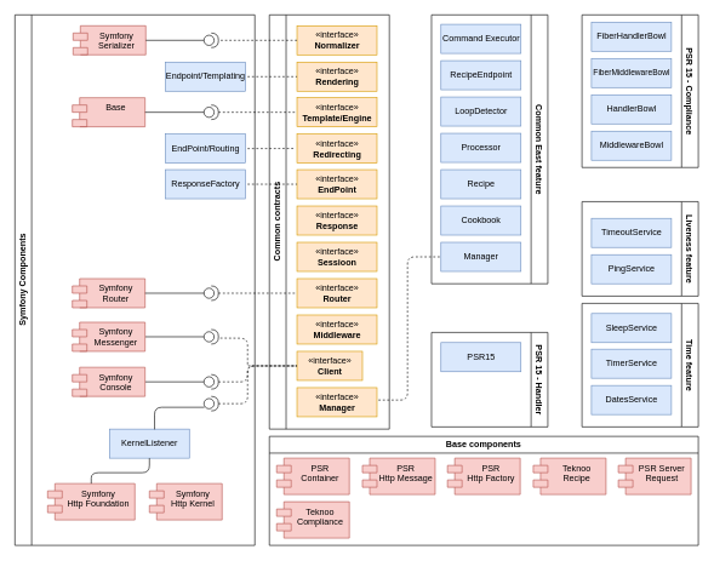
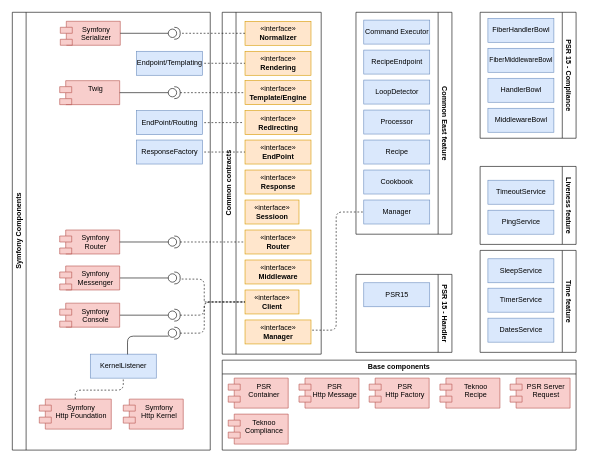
  <mxCell id="0" />
  <mxCell id="1" parent="0" />
  <mxCell id="2" value="Symfony Components" style="swimlane;horizontal=0;whiteSpace=wrap;html=1;" parent="1" vertex="1"><mxGeometry x="20" y="20" width="330" height="730" as="geometry" /></mxCell>
  <mxCell id="3" value="Symfony&#10;Http Foundation" style="shape=module;align=left;spacingLeft=20;align=center;verticalAlign=top;fillColor=#f8cecc;strokeColor=#b85450;" parent="2" vertex="1"><mxGeometry x="45" y="645" width="120" height="50" as="geometry" /></mxCell>
  <mxCell id="4" value="Symfony&#10;Http Kernel" style="shape=module;align=left;spacingLeft=20;align=center;verticalAlign=top;fillColor=#f8cecc;strokeColor=#b85450;" parent="2" vertex="1"><mxGeometry x="185" y="645" width="100" height="50" as="geometry" /></mxCell>
  <mxCell id="5" value="" style="shape=providedRequiredInterface;html=1;verticalLabelPosition=bottom;sketch=0;" parent="2" vertex="1"><mxGeometry x="260" y="124" width="20" height="20" as="geometry" /></mxCell>
  <mxCell id="6" value="" style="rounded=0;orthogonalLoop=1;jettySize=auto;html=1;endArrow=none;endFill=0;" parent="2" source="7" target="9" edge="1"><mxGeometry relative="1" as="geometry" /></mxCell>
  <mxCell id="7" value="Symfony&#10;Console" style="shape=module;align=left;spacingLeft=20;align=center;verticalAlign=top;fillColor=#f8cecc;strokeColor=#b85450;" parent="2" vertex="1"><mxGeometry x="79" y="485" width="100" height="40" as="geometry" /></mxCell>
  <mxCell id="8" value="" style="shape=providedRequiredInterface;html=1;verticalLabelPosition=bottom;sketch=0;" parent="2" vertex="1"><mxGeometry x="260" y="373" width="20" height="20" as="geometry" /></mxCell>
  <mxCell id="9" value="" style="shape=providedRequiredInterface;html=1;verticalLabelPosition=bottom;sketch=0;" parent="2" vertex="1"><mxGeometry x="260" y="495" width="20" height="20" as="geometry" /></mxCell>
  <mxCell id="10" value="" style="shape=providedRequiredInterface;html=1;verticalLabelPosition=bottom;sketch=0;" parent="2" vertex="1"><mxGeometry x="260" y="525" width="20" height="20" as="geometry" /></mxCell>
  <mxCell id="11" value="" style="edgeStyle=orthogonalEdgeStyle;rounded=0;orthogonalLoop=1;jettySize=auto;html=1;endArrow=none;endFill=0;" parent="2" source="12" target="13" edge="1"><mxGeometry relative="1" as="geometry" /></mxCell>
  <mxCell id="12" value="Symfony&#10;Messenger" style="shape=module;align=left;spacingLeft=20;align=center;verticalAlign=top;fillColor=#f8cecc;strokeColor=#b85450;" parent="2" vertex="1"><mxGeometry x="79" y="423" width="100" height="40" as="geometry" /></mxCell>
  <mxCell id="13" value="" style="shape=providedRequiredInterface;html=1;verticalLabelPosition=bottom;sketch=0;" parent="2" vertex="1"><mxGeometry x="260" y="433" width="20" height="20" as="geometry" /></mxCell>
  <mxCell id="14" value="" style="shape=providedRequiredInterface;html=1;verticalLabelPosition=bottom;sketch=0;" parent="2" vertex="1"><mxGeometry x="260" y="25" width="20" height="20" as="geometry" /></mxCell>
  <mxCell id="15" value="ResponseFactory" style="html=1;fillColor=#dae8fc;strokeColor=#6c8ebf;" parent="2" vertex="1"><mxGeometry x="207" y="213" width="110" height="40" as="geometry" /></mxCell>
  <mxCell id="16" value="Endpoint/Templating" style="html=1;fillColor=#dae8fc;strokeColor=#6c8ebf;" parent="2" vertex="1"><mxGeometry x="207" y="65" width="110" height="40" as="geometry" /></mxCell>
  <mxCell id="17" value="KernelListener" style="html=1;fillColor=#dae8fc;strokeColor=#6c8ebf;" parent="2" vertex="1"><mxGeometry x="130" y="570" width="110" height="40" as="geometry" /></mxCell>
  <mxCell id="18" value="" style="endArrow=none;html=1;rounded=1;entryX=0.03;entryY=0.75;entryDx=0;entryDy=0;endFill=0;entryPerimeter=0;exitX=0.565;exitY=0.01;exitDx=0;exitDy=0;exitPerimeter=0;" parent="2" source="17" target="10" edge="1"><mxGeometry width="50" height="50" relative="1" as="geometry"><mxPoint x="150" y="650" as="sourcePoint" /><mxPoint x="195" y="620" as="targetPoint" /><Array as="points"><mxPoint x="192" y="540" /></Array></mxGeometry></mxCell>
- <mxCell id="19" value="" style="endArrow=none;html=1;rounded=1;entryX=0.5;entryY=1;entryDx=0;entryDy=0;endFill=0;exitX=0.5;exitY=0;exitDx=0;exitDy=0;" parent="2" target="17" edge="1" source="3"><mxGeometry width="50" height="50" relative="1" as="geometry"><mxPoint x="140" y="640" as="sourcePoint" /><mxPoint x="290" y="480" as="targetPoint" /><Array as="points"><mxPoint x="105" y="630" /><mxPoint x="185" y="630" /></Array></mxGeometry></mxCell>
+ <mxCell id="19" value="" style="endArrow=none;html=1;rounded=1;entryX=0.5;entryY=1;entryDx=0;entryDy=0;endFill=0;exitX=0.5;exitY=0;exitDx=0;exitDy=0;dashed=1;" parent="2" target="17" edge="1" source="3"><mxGeometry width="50" height="50" relative="1" as="geometry"><mxPoint x="140" y="640" as="sourcePoint" /><mxPoint x="290" y="480" as="targetPoint" /><Array as="points"><mxPoint x="105" y="630" /><mxPoint x="185" y="630" /></Array></mxGeometry></mxCell>
  <mxCell id="20" value="Base components" style="swimlane;whiteSpace=wrap;html=1;" parent="1" vertex="1"><mxGeometry x="370" y="600" width="590" height="150" as="geometry" /></mxCell>
  <mxCell id="21" value="Teknoo&#10;Recipe" style="shape=module;align=left;spacingLeft=20;align=center;verticalAlign=top;fillColor=#f8cecc;strokeColor=#b85450;" parent="20" vertex="1"><mxGeometry x="363" y="30" width="100" height="50" as="geometry" /></mxCell>
  <mxCell id="22" value="PSR&#10;Container" style="shape=module;align=left;spacingLeft=20;align=center;verticalAlign=top;fillColor=#f8cecc;strokeColor=#b85450;" parent="20" vertex="1"><mxGeometry x="10" y="30" width="100" height="50" as="geometry" /></mxCell>
  <mxCell id="23" value="PSR&#10;Http Message" style="shape=module;align=left;spacingLeft=20;align=center;verticalAlign=top;fillColor=#f8cecc;strokeColor=#b85450;" parent="20" vertex="1"><mxGeometry x="128" y="30" width="100" height="50" as="geometry" /></mxCell>
  <mxCell id="24" value="PSR&#10;Http Factory" style="shape=module;align=left;spacingLeft=20;align=center;verticalAlign=top;fillColor=#f8cecc;strokeColor=#b85450;" parent="20" vertex="1"><mxGeometry x="245" y="30" width="100" height="50" as="geometry" /></mxCell>
  <mxCell id="25" value="PSR Server &#10;Request" style="shape=module;align=left;spacingLeft=20;align=center;verticalAlign=top;fillColor=#f8cecc;strokeColor=#b85450;" vertex="1" parent="20"><mxGeometry x="480" y="30" width="100" height="50" as="geometry" /></mxCell>
  <mxCell id="26" value="Teknoo&#10;Compliance" style="shape=module;align=left;spacingLeft=20;align=center;verticalAlign=top;fillColor=#f8cecc;strokeColor=#b85450;" parent="20" vertex="1"><mxGeometry x="10" y="90" width="100" height="50" as="geometry" /></mxCell>
  <mxCell id="27" value="Common contracts" style="swimlane;horizontal=0;whiteSpace=wrap;html=1;" parent="1" vertex="1"><mxGeometry x="370" y="20" width="165" height="570" as="geometry" /></mxCell>
  <mxCell id="28" value="«interface»&lt;br&gt;&lt;b&gt;Middleware&lt;/b&gt;" style="html=1;fillColor=#ffe6cc;strokeColor=#d79b00;" parent="27" vertex="1"><mxGeometry x="38" y="413" width="110" height="40" as="geometry" /></mxCell>
  <mxCell id="29" value="«interface»&lt;br&gt;&lt;b&gt;Response&lt;/b&gt;" style="html=1;fillColor=#ffe6cc;strokeColor=#d79b00;" parent="27" vertex="1"><mxGeometry x="38" y="263" width="110" height="40" as="geometry" /></mxCell>
  <mxCell id="30" value="«interface»&lt;br&gt;&lt;b&gt;EndPoint&lt;/b&gt;&lt;span style=&quot;color: rgba(0, 0, 0, 0); font-family: monospace; font-size: 0px; text-align: start;&quot;&gt;%3CmxGraphModel%3E%3Croot%3E%3CmxCell%20id%3D%220%22%2F%3E%3CmxCell%20id%3D%221%22%20parent%3D%220%22%2F%3E%3CmxCell%20id%3D%222%22%20value%3D%22%C2%ABinterface%C2%BB%26lt%3Bbr%26gt%3B%26lt%3Bb%26gt%3BResponse%26lt%3B%2Fb%26gt%3B%22%20style%3D%22html%3D1%3B%22%20vertex%3D%221%22%20parent%3D%221%22%3E%3CmxGeometry%20x%3D%22414%22%20y%3D%22360%22%20width%3D%22110%22%20height%3D%2240%22%20as%3D%22geometry%22%2F%3E%3C%2FmxCell%3E%3C%2Froot%3E%3C%2FmxGraphModel%3E&lt;/span&gt;" style="html=1;fillColor=#ffe6cc;strokeColor=#d79b00;" parent="27" vertex="1"><mxGeometry x="38" y="213" width="110" height="40" as="geometry" /></mxCell>
  <mxCell id="31" value="«interface»&lt;br&gt;&lt;div style=&quot;text-align: center;&quot;&gt;&lt;span style=&quot;text-align: start; background-color: initial;&quot;&gt;&lt;b&gt;Template/Engine&lt;/b&gt;&lt;/span&gt;&lt;span style=&quot;color: rgba(0, 0, 0, 0); font-family: monospace; font-size: 0px; text-align: start; background-color: initial;&quot;&gt;%3CmxGraphModel%3E%3Croot%3E%3CmxCell%20id%3D%220%22%2F%3E%3CmxCell%20id%3D%221%22%20parent%3D%220%22%2F%3E%3CmxCell%20id%3D%222%22%20value%3D%22%C2%ABinterface%C2%BB%26lt%3Bbr%26gt%3B%26lt%3Bb%26gt%3BResponse%26lt%3B%2Fb%26gt%3B%22%20style%3D%22html%3D1%3B%22%20vertex%3D%221%22%20parent%3D%221%22%3E%3CmxGeometry%20x%3D%22414%22%20y%3D%22360%22%20width%3D%22110%22%20height%3D%2240%22%20as%3D%22geometry%22%2F%3E%3C%2FmxCell%3E%3C%2Froot%3E%3C%2FmxGraphModel%3E&lt;/span&gt;&lt;/div&gt;" style="html=1;fillColor=#ffe6cc;strokeColor=#d79b00;" parent="27" vertex="1"><mxGeometry x="38" y="114" width="110" height="40" as="geometry" /></mxCell>
  <mxCell id="32" value="«interface»&lt;br&gt;&lt;b&gt;Rendering&lt;/b&gt;&lt;span style=&quot;color: rgba(0, 0, 0, 0); font-family: monospace; font-size: 0px; text-align: start;&quot;&gt;%3CmxGraphModel%3E%3Croot%3E%3CmxCell%20id%3D%220%22%2F%3E%3CmxCell%20id%3D%221%22%20parent%3D%220%22%2F%3E%3CmxCell%20id%3D%222%22%20value%3D%22%C2%ABinterface%C2%BB%26lt%3Bbr%26gt%3B%26lt%3Bb%26gt%3BResponse%26lt%3B%2Fb%26gt%3B%22%20style%3D%22html%3D1%3B%22%20vertex%3D%221%22%20parent%3D%221%22%3E%3CmxGeometry%20x%3D%22414%22%20y%3D%22360%22%20width%3D%22110%22%20height%3D%2240%22%20as%3D%22geometry%22%2F%3E%3C%2FmxCell%3E%3C%2Froot%3E%3C%2FmxGraphModel%3E&lt;/span&gt;" style="html=1;fillColor=#ffe6cc;strokeColor=#d79b00;" parent="27" vertex="1"><mxGeometry x="38" y="65" width="110" height="40" as="geometry" /></mxCell>
  <mxCell id="33" value="«interface»&lt;br&gt;&lt;b&gt;Client&lt;/b&gt;" style="html=1;fillColor=#ffe6cc;strokeColor=#d79b00;" parent="27" vertex="1"><mxGeometry x="38" y="463" width="90" height="40" as="geometry" /></mxCell>
  <mxCell id="34" value="«interface»&lt;br&gt;&lt;b&gt;Manager&lt;/b&gt;" style="html=1;fillColor=#ffe6cc;strokeColor=#d79b00;" parent="27" vertex="1"><mxGeometry x="38" y="513" width="110" height="40" as="geometry" /></mxCell>
  <mxCell id="35" value="«interface»&lt;br&gt;&lt;b&gt;Normalizer&lt;/b&gt;" style="html=1;fillColor=#ffe6cc;strokeColor=#d79b00;" parent="27" vertex="1"><mxGeometry x="38" y="15" width="110" height="40" as="geometry" /></mxCell>
  <mxCell id="36" value="«interface»&lt;br&gt;&lt;b&gt;Router&lt;/b&gt;" style="html=1;fillColor=#ffe6cc;strokeColor=#d79b00;" parent="27" vertex="1"><mxGeometry x="38" y="363" width="110" height="40" as="geometry" /></mxCell>
- <mxCell id="37" value="«interface»&lt;br&gt;&lt;b&gt;Sessioon&lt;/b&gt;" style="html=1;fillColor=#ffe6cc;strokeColor=#d79b00;" parent="27" vertex="1"><mxGeometry x="38" y="313" width="110" height="40" as="geometry" /></mxCell>
+ <mxCell id="37" value="«interface»&lt;br&gt;&lt;b&gt;Sessioon&lt;/b&gt;" style="html=1;fillColor=#ffe6cc;strokeColor=#d79b00;" parent="27" vertex="1"><mxGeometry x="38" y="313" width="90" height="40" as="geometry" /></mxCell>
  <mxCell id="38" value="«interface»&lt;br&gt;&lt;b&gt;Redirecting&lt;/b&gt;&lt;span style=&quot;color: rgba(0, 0, 0, 0); font-family: monospace; font-size: 0px; text-align: start;&quot;&gt;%3CmxGraphModel%3E%3Croot%3E%3CmxCell%20id%3D%220%22%2F%3E%3CmxCell%20id%3D%221%22%20parent%3D%220%22%2F%3E%3CmxCell%20id%3D%222%22%20value%3D%22%C2%ABinterface%C2%BB%26lt%3Bbr%26gt%3B%26lt%3Bb%26gt%3BResponse%26lt%3B%2Fb%26gt%3B%22%20style%3D%22html%3D1%3B%22%20vertex%3D%221%22%20parent%3D%221%22%3E%3CmxGeometry%20x%3D%22414%22%20y%3D%22360%22%20width%3D%22110%22%20height%3D%2240%22%20as%3D%22geometry%22%2F%3E%3C%2FmxCell%3E%3C%2Froot%3E%3C%2FmxGraphModel%3E&lt;/span&gt;" style="html=1;fillColor=#ffe6cc;strokeColor=#d79b00;" parent="27" vertex="1"><mxGeometry x="38" y="164" width="110" height="40" as="geometry" /></mxCell>
- <mxCell id="39" value="Base" style="shape=module;align=left;spacingLeft=20;align=center;verticalAlign=top;fillColor=#f8cecc;strokeColor=#b85450;" parent="27" vertex="1"><mxGeometry x="-271" y="114" width="100" height="40" as="geometry" /></mxCell>
+ <mxCell id="39" value="Twig" style="shape=module;align=left;spacingLeft=20;align=center;verticalAlign=top;fillColor=#f8cecc;strokeColor=#b85450;" parent="27" vertex="1"><mxGeometry x="-271" y="114" width="100" height="40" as="geometry" /></mxCell>
  <mxCell id="40" value="Symfony&#10;Router" style="shape=module;align=left;spacingLeft=20;align=center;verticalAlign=top;fillColor=#f8cecc;strokeColor=#b85450;" parent="27" vertex="1"><mxGeometry x="-271" y="363" width="100" height="40" as="geometry" /></mxCell>
  <mxCell id="41" value="Symfony&#10;Serializer" style="shape=module;align=left;spacingLeft=20;align=center;verticalAlign=top;fillColor=#f8cecc;strokeColor=#b85450;" parent="27" vertex="1"><mxGeometry x="-270" y="15" width="100" height="40" as="geometry" /></mxCell>
  <mxCell id="42" value="EndPoint/Routing" style="html=1;fillColor=#dae8fc;strokeColor=#6c8ebf;" parent="27" vertex="1"><mxGeometry x="-143" y="164" width="110" height="40" as="geometry" /></mxCell>
  <mxCell id="43" value="" style="endArrow=none;html=1;rounded=0;entryX=-0.027;entryY=0.496;entryDx=0;entryDy=0;dashed=1;entryPerimeter=0;" parent="27" target="38" edge="1"><mxGeometry width="50" height="50" relative="1" as="geometry"><mxPoint x="-30" y="184" as="sourcePoint" /><mxPoint x="58" y="154" as="targetPoint" /></mxGeometry></mxCell>
  <mxCell id="44" value="Common East feature" style="swimlane;horizontal=0;whiteSpace=wrap;html=1;rotation=-180;" parent="1" vertex="1"><mxGeometry x="593" y="20" width="160" height="370" as="geometry" /></mxCell>
  <mxCell id="45" value="Manager" style="html=1;fillColor=#dae8fc;strokeColor=#6c8ebf;" parent="44" vertex="1"><mxGeometry x="13" y="313" width="110" height="40" as="geometry" /></mxCell>
  <mxCell id="46" value="Cookbook" style="html=1;fillColor=#dae8fc;strokeColor=#6c8ebf;" parent="44" vertex="1"><mxGeometry x="13" y="263" width="110" height="40" as="geometry" /></mxCell>
  <mxCell id="47" value="Recipe" style="html=1;fillColor=#dae8fc;strokeColor=#6c8ebf;" parent="44" vertex="1"><mxGeometry x="13" y="213" width="110" height="40" as="geometry" /></mxCell>
  <mxCell id="48" value="Processor" style="html=1;fillColor=#dae8fc;strokeColor=#6c8ebf;" parent="44" vertex="1"><mxGeometry x="13" y="163" width="110" height="40" as="geometry" /></mxCell>
  <mxCell id="49" value="LoopDetector" style="html=1;fillColor=#dae8fc;strokeColor=#6c8ebf;" parent="44" vertex="1"><mxGeometry x="13" y="113" width="110" height="40" as="geometry" /></mxCell>
  <mxCell id="50" value="RecipeEndpoint" style="html=1;fillColor=#dae8fc;strokeColor=#6c8ebf;" parent="44" vertex="1"><mxGeometry x="13" y="63" width="110" height="40" as="geometry" /></mxCell>
  <mxCell id="51" value="Command Executor" style="html=1;fillColor=#dae8fc;strokeColor=#6c8ebf;" parent="44" vertex="1"><mxGeometry x="13" y="13" width="110" height="40" as="geometry" /></mxCell>
  <mxCell id="52" value="Time feature" style="swimlane;horizontal=0;whiteSpace=wrap;html=1;rotation=-180;" parent="1" vertex="1"><mxGeometry x="800" y="417" width="160" height="170" as="geometry" /></mxCell>
  <mxCell id="53" value="DatesService" style="html=1;fillColor=#dae8fc;strokeColor=#6c8ebf;" parent="52" vertex="1"><mxGeometry x="13" y="113" width="110" height="40" as="geometry" /></mxCell>
  <mxCell id="54" value="TimerService" style="html=1;fillColor=#dae8fc;strokeColor=#6c8ebf;" parent="52" vertex="1"><mxGeometry x="13" y="63" width="110" height="40" as="geometry" /></mxCell>
  <mxCell id="55" value="SleepService" style="html=1;fillColor=#dae8fc;strokeColor=#6c8ebf;" parent="52" vertex="1"><mxGeometry x="13" y="14" width="110" height="40" as="geometry" /></mxCell>
  <mxCell id="56" value="Liveness feature" style="swimlane;horizontal=0;whiteSpace=wrap;html=1;rotation=-180;" parent="1" vertex="1"><mxGeometry x="800" y="277" width="160" height="130" as="geometry" /></mxCell>
  <mxCell id="57" value="PingService" style="html=1;fillColor=#dae8fc;strokeColor=#6c8ebf;" parent="56" vertex="1"><mxGeometry x="13" y="73" width="110" height="40" as="geometry" /></mxCell>
  <mxCell id="58" value="TimeoutService" style="html=1;fillColor=#dae8fc;strokeColor=#6c8ebf;" parent="56" vertex="1"><mxGeometry x="13" y="23" width="110" height="40" as="geometry" /></mxCell>
  <mxCell id="59" value="" style="edgeStyle=orthogonalEdgeStyle;rounded=0;orthogonalLoop=1;jettySize=auto;html=1;endArrow=none;endFill=0;" parent="1" source="41" target="14" edge="1"><mxGeometry relative="1" as="geometry" /></mxCell>
  <mxCell id="60" value="" style="edgeStyle=orthogonalEdgeStyle;rounded=0;orthogonalLoop=1;jettySize=auto;html=1;endArrow=none;endFill=0;" parent="1" source="39" target="5" edge="1"><mxGeometry relative="1" as="geometry" /></mxCell>
  <mxCell id="61" value="" style="edgeStyle=orthogonalEdgeStyle;rounded=0;orthogonalLoop=1;jettySize=auto;html=1;endArrow=none;endFill=0;" parent="1" source="40" target="8" edge="1"><mxGeometry relative="1" as="geometry" /></mxCell>
  <mxCell id="62" value="" style="endArrow=none;html=1;rounded=0;entryX=1;entryY=0.5;entryDx=0;entryDy=0;entryPerimeter=0;dashed=1;" parent="1" source="35" target="14" edge="1"><mxGeometry width="50" height="50" relative="1" as="geometry"><mxPoint x="260" y="140" as="sourcePoint" /><mxPoint x="310" y="90" as="targetPoint" /></mxGeometry></mxCell>
  <mxCell id="63" value="" style="endArrow=none;html=1;rounded=0;entryX=0;entryY=0.5;entryDx=0;entryDy=0;exitX=1;exitY=0.5;exitDx=0;exitDy=0;exitPerimeter=0;dashed=1;" parent="1" source="5" target="31" edge="1"><mxGeometry width="50" height="50" relative="1" as="geometry"><mxPoint x="260" y="180" as="sourcePoint" /><mxPoint x="310" as="targetPoint" y="130" /></mxGeometry></mxCell>
  <mxCell id="64" value="" style="endArrow=none;html=1;rounded=0;exitX=1;exitY=0.5;exitDx=0;exitDy=0;exitPerimeter=0;dashed=1;" parent="1" source="8" target="36" edge="1"><mxGeometry width="50" height="50" relative="1" as="geometry"><mxPoint x="260" y="370" as="sourcePoint" /><mxPoint x="400" y="400" as="targetPoint" /></mxGeometry></mxCell>
  <mxCell id="65" value="" style="endArrow=none;html=1;rounded=1;entryX=0;entryY=0.5;entryDx=0;entryDy=0;exitX=1.123;exitY=0.588;exitDx=0;exitDy=0;exitPerimeter=0;dashed=1;" parent="1" source="13" target="33" edge="1"><mxGeometry width="50" height="50" relative="1" as="geometry"><mxPoint x="260" y="490" as="sourcePoint" /><mxPoint x="310" y="440" as="targetPoint" /><Array as="points"><mxPoint x="340" y="465" /><mxPoint x="340" y="500" /><mxPoint x="340" y="503" /></Array></mxGeometry></mxCell>
  <mxCell id="66" value="" style="endArrow=none;html=1;rounded=1;exitX=1;exitY=0.5;exitDx=0;exitDy=0;exitPerimeter=0;entryX=0;entryY=0.5;entryDx=0;entryDy=0;dashed=1;" parent="1" source="9" target="33" edge="1"><mxGeometry width="50" height="50" relative="1" as="geometry"><mxPoint x="330" y="530" as="sourcePoint" /><mxPoint x="380" y="480" as="targetPoint" /><Array as="points"><mxPoint x="340" y="525" /><mxPoint x="340" y="503" /></Array></mxGeometry></mxCell>
  <mxCell id="67" value="" style="endArrow=none;html=1;rounded=1;exitX=1;exitY=0.5;exitDx=0;exitDy=0;exitPerimeter=0;entryX=0;entryY=0.5;entryDx=0;entryDy=0;dashed=1;" parent="1" source="10" target="33" edge="1"><mxGeometry width="50" height="50" relative="1" as="geometry"><mxPoint x="320" y="580" as="sourcePoint" /><mxPoint x="370" y="530" as="targetPoint" /><Array as="points"><mxPoint x="340" y="555" /><mxPoint x="340" y="503" /></Array></mxGeometry></mxCell>
  <mxCell id="68" value="" style="endArrow=none;html=1;rounded=1;entryX=0;entryY=0.5;entryDx=0;entryDy=0;dashed=1;" parent="1" target="45" edge="1"><mxGeometry width="50" height="50" relative="1" as="geometry"><mxPoint x="520" y="550" as="sourcePoint" /><mxPoint x="418" y="513" as="targetPoint" /><Array as="points"><mxPoint x="560" y="550" /><mxPoint x="560" y="353" /></Array></mxGeometry></mxCell>
  <mxCell id="69" value="" style="endArrow=none;html=1;rounded=0;entryX=0;entryY=0.5;entryDx=0;entryDy=0;dashed=1;" parent="1" target="30" edge="1"><mxGeometry width="50" height="50" relative="1" as="geometry"><mxPoint x="340" y="253" as="sourcePoint" /><mxPoint x="418" y="164" as="targetPoint" /></mxGeometry></mxCell>
  <mxCell id="70" value="" style="endArrow=none;html=1;rounded=0;entryX=0;entryY=0.5;entryDx=0;entryDy=0;dashed=1;" parent="1" target="32" edge="1"><mxGeometry width="50" height="50" relative="1" as="geometry"><mxPoint x="340" y="105" as="sourcePoint" /><mxPoint x="438" y="184" as="targetPoint" /></mxGeometry></mxCell>
  <mxCell id="71" value="PSR 15 - Compliance" style="swimlane;horizontal=0;whiteSpace=wrap;html=1;rotation=-180;" parent="1" vertex="1"><mxGeometry x="800" y="20" width="160" height="210" as="geometry" /></mxCell>
  <mxCell id="72" value="MiddlewareBowl" style="html=1;fillColor=#dae8fc;strokeColor=#6c8ebf;" parent="71" vertex="1"><mxGeometry x="13" y="160" width="110" height="40" as="geometry" /></mxCell>
  <mxCell id="73" value="HandlerBowl" style="html=1;fillColor=#dae8fc;strokeColor=#6c8ebf;" parent="71" vertex="1"><mxGeometry x="13" y="110" width="110" height="40" as="geometry" /></mxCell>
  <mxCell id="74" value="&lt;font style=&quot;font-size: 11px;&quot;&gt;FiberMiddlewareBowl&lt;/font&gt;" style="html=1;fillColor=#dae8fc;strokeColor=#6c8ebf;" parent="71" vertex="1"><mxGeometry x="13" y="60" width="110" height="40" as="geometry" /></mxCell>
  <mxCell id="75" value="FiberHandlerBowl" style="html=1;fillColor=#dae8fc;strokeColor=#6c8ebf;" parent="71" vertex="1"><mxGeometry x="13" y="10" width="110" height="40" as="geometry" /></mxCell>
  <mxCell id="76" value="PSR 15 - Handler" style="swimlane;horizontal=0;whiteSpace=wrap;html=1;rotation=-180;" vertex="1" parent="1"><mxGeometry x="593" y="457" width="160" height="130" as="geometry" /></mxCell>
  <mxCell id="77" value="PSR15" style="html=1;fillColor=#dae8fc;strokeColor=#6c8ebf;" vertex="1" parent="76"><mxGeometry x="13" y="14" width="110" height="40" as="geometry" /></mxCell>
